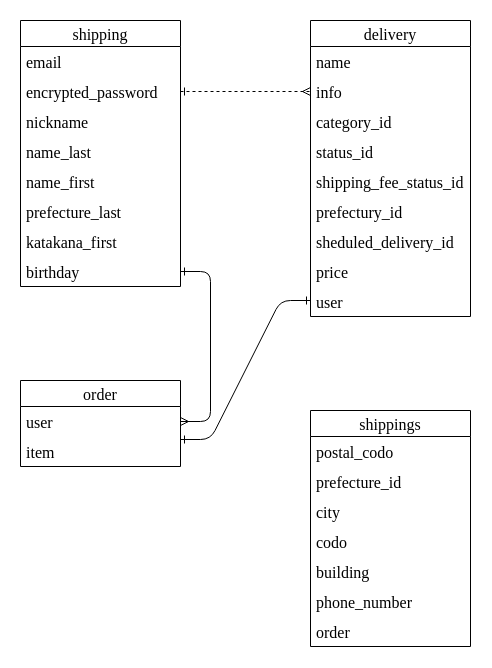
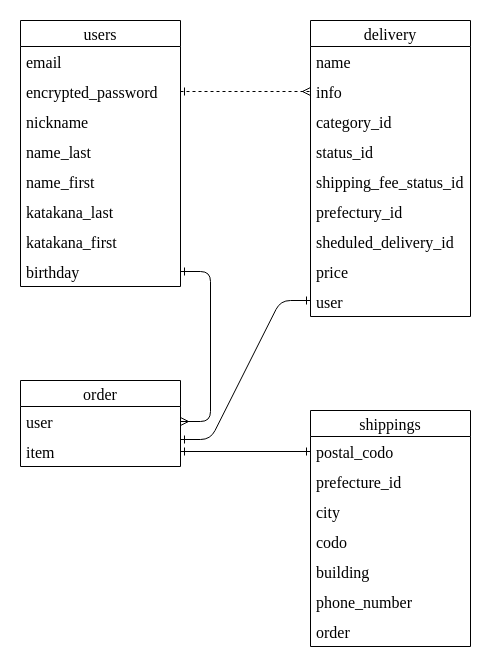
  <mxCell id="0" />
  <mxCell id="1" parent="0" />
- <mxCell id="2" value="shipping" style="swimlane;fontStyle=0;childLayout=stackLayout;horizontal=1;startSize=26;horizontalStack=0;resizeParent=1;resizeParentMax=0;resizeLast=0;collapsible=1;marginBottom=0;align=center;fontSize=16;fontFamily=Times New Roman;" vertex="1" parent="1"><mxGeometry x="20" y="20" width="160" height="266" as="geometry" /></mxCell>
+ <mxCell id="2" value="users" style="swimlane;fontStyle=0;childLayout=stackLayout;horizontal=1;startSize=26;horizontalStack=0;resizeParent=1;resizeParentMax=0;resizeLast=0;collapsible=1;marginBottom=0;align=center;fontSize=16;fontFamily=Times New Roman;" vertex="1" parent="1"><mxGeometry x="20" y="20" width="160" height="266" as="geometry" /></mxCell>
  <mxCell id="3" value="email" style="text;strokeColor=none;fillColor=none;spacingLeft=4;spacingRight=4;overflow=hidden;rotatable=0;points=[[0,0.5],[1,0.5]];portConstraint=eastwest;fontSize=16;fontFamily=Times New Roman;align=left;" vertex="1" parent="2"><mxGeometry y="26" width="160" height="30" as="geometry" /></mxCell>
  <mxCell id="4" value="encrypted_password" style="text;strokeColor=none;fillColor=none;spacingLeft=4;spacingRight=4;overflow=hidden;rotatable=0;points=[[0,0.5],[1,0.5]];portConstraint=eastwest;fontSize=16;fontFamily=Times New Roman;align=left;" vertex="1" parent="2"><mxGeometry y="56" width="160" height="30" as="geometry" /></mxCell>
  <mxCell id="5" value="nickname" style="text;strokeColor=none;fillColor=none;spacingLeft=4;spacingRight=4;overflow=hidden;rotatable=0;points=[[0,0.5],[1,0.5]];portConstraint=eastwest;fontSize=16;fontFamily=Times New Roman;align=left;" vertex="1" parent="2"><mxGeometry y="86" width="160" height="30" as="geometry" /></mxCell>
  <mxCell id="6" value="name_last" style="text;strokeColor=none;fillColor=none;spacingLeft=4;spacingRight=4;overflow=hidden;rotatable=0;points=[[0,0.5],[1,0.5]];portConstraint=eastwest;fontSize=16;fontFamily=Times New Roman;align=left;" vertex="1" parent="2"><mxGeometry y="116" width="160" height="30" as="geometry" /></mxCell>
  <mxCell id="7" value="name_first" style="text;strokeColor=none;fillColor=none;spacingLeft=4;spacingRight=4;overflow=hidden;rotatable=0;points=[[0,0.5],[1,0.5]];portConstraint=eastwest;fontSize=16;fontFamily=Times New Roman;align=left;" vertex="1" parent="2"><mxGeometry y="146" width="160" height="30" as="geometry" /></mxCell>
- <mxCell id="8" value="prefecture_last" style="text;strokeColor=none;fillColor=none;spacingLeft=4;spacingRight=4;overflow=hidden;rotatable=0;points=[[0,0.5],[1,0.5]];portConstraint=eastwest;fontSize=16;fontFamily=Times New Roman;align=left;" vertex="1" parent="2"><mxGeometry y="176" width="160" height="30" as="geometry" /></mxCell>
+ <mxCell id="8" value="katakana_last" style="text;strokeColor=none;fillColor=none;spacingLeft=4;spacingRight=4;overflow=hidden;rotatable=0;points=[[0,0.5],[1,0.5]];portConstraint=eastwest;fontSize=16;fontFamily=Times New Roman;align=left;" vertex="1" parent="2"><mxGeometry y="176" width="160" height="30" as="geometry" /></mxCell>
  <mxCell id="9" value="katakana_first" style="text;strokeColor=none;fillColor=none;spacingLeft=4;spacingRight=4;overflow=hidden;rotatable=0;points=[[0,0.5],[1,0.5]];portConstraint=eastwest;fontSize=16;fontFamily=Times New Roman;align=left;" vertex="1" parent="2"><mxGeometry y="206" width="160" height="30" as="geometry" /></mxCell>
  <mxCell id="10" value="birthday" style="text;strokeColor=none;fillColor=none;spacingLeft=4;spacingRight=4;overflow=hidden;rotatable=0;points=[[0,0.5],[1,0.5]];portConstraint=eastwest;fontSize=16;fontFamily=Times New Roman;align=left;" vertex="1" parent="2"><mxGeometry y="236" width="160" height="30" as="geometry" /></mxCell>
  <mxCell id="11" value="delivery" style="swimlane;fontStyle=0;childLayout=stackLayout;horizontal=1;startSize=26;horizontalStack=0;resizeParent=1;resizeParentMax=0;resizeLast=0;collapsible=1;marginBottom=0;align=center;fontSize=16;fontFamily=Times New Roman;" vertex="1" parent="1"><mxGeometry x="310" y="20" width="160" height="296" as="geometry" /></mxCell>
  <mxCell id="12" value="name" style="text;strokeColor=none;fillColor=none;spacingLeft=4;spacingRight=4;overflow=hidden;rotatable=0;points=[[0,0.5],[1,0.5]];portConstraint=eastwest;fontSize=16;fontFamily=Times New Roman;" vertex="1" parent="11"><mxGeometry y="26" width="160" height="30" as="geometry" /></mxCell>
  <mxCell id="13" value="info" style="text;strokeColor=none;fillColor=none;spacingLeft=4;spacingRight=4;overflow=hidden;rotatable=0;points=[[0,0.5],[1,0.5]];portConstraint=eastwest;fontSize=16;fontFamily=Times New Roman;" vertex="1" parent="11"><mxGeometry y="56" width="160" height="30" as="geometry" /></mxCell>
  <mxCell id="14" value="category_id" style="text;strokeColor=none;fillColor=none;spacingLeft=4;spacingRight=4;overflow=hidden;rotatable=0;points=[[0,0.5],[1,0.5]];portConstraint=eastwest;fontSize=16;fontFamily=Times New Roman;" vertex="1" parent="11"><mxGeometry y="86" width="160" height="30" as="geometry" /></mxCell>
  <mxCell id="15" value="status_id" style="text;strokeColor=none;fillColor=none;spacingLeft=4;spacingRight=4;overflow=hidden;rotatable=0;points=[[0,0.5],[1,0.5]];portConstraint=eastwest;fontSize=16;fontFamily=Times New Roman;" vertex="1" parent="11"><mxGeometry y="116" width="160" height="30" as="geometry" /></mxCell>
  <mxCell id="16" value="shipping_fee_status_id" style="text;strokeColor=none;fillColor=none;spacingLeft=4;spacingRight=4;overflow=hidden;rotatable=0;points=[[0,0.5],[1,0.5]];portConstraint=eastwest;fontSize=16;fontFamily=Times New Roman;" vertex="1" parent="11"><mxGeometry y="146" width="160" height="30" as="geometry" /></mxCell>
  <mxCell id="17" value="prefectury_id" style="text;strokeColor=none;fillColor=none;spacingLeft=4;spacingRight=4;overflow=hidden;rotatable=0;points=[[0,0.5],[1,0.5]];portConstraint=eastwest;fontSize=16;fontFamily=Times New Roman;" vertex="1" parent="11"><mxGeometry y="176" width="160" height="30" as="geometry" /></mxCell>
  <mxCell id="18" value="sheduled_delivery_id" style="text;strokeColor=none;fillColor=none;spacingLeft=4;spacingRight=4;overflow=hidden;rotatable=0;points=[[0,0.5],[1,0.5]];portConstraint=eastwest;fontSize=16;fontFamily=Times New Roman;" vertex="1" parent="11"><mxGeometry y="206" width="160" height="30" as="geometry" /></mxCell>
  <mxCell id="19" value="price" style="text;strokeColor=none;fillColor=none;spacingLeft=4;spacingRight=4;overflow=hidden;rotatable=0;points=[[0,0.5],[1,0.5]];portConstraint=eastwest;fontSize=16;fontFamily=Times New Roman;" vertex="1" parent="11"><mxGeometry y="236" width="160" height="30" as="geometry" /></mxCell>
  <mxCell id="20" value="user" style="text;strokeColor=none;fillColor=none;spacingLeft=4;spacingRight=4;overflow=hidden;rotatable=0;points=[[0,0.5],[1,0.5]];portConstraint=eastwest;fontSize=16;fontFamily=Times New Roman;" vertex="1" parent="11"><mxGeometry y="266" width="160" height="30" as="geometry" /></mxCell>
  <mxCell id="21" style="edgeStyle=none;html=1;exitX=1;exitY=0.5;exitDx=0;exitDy=0;entryX=0;entryY=0.5;entryDx=0;entryDy=0;fontFamily=Times New Roman;fontSize=16;startArrow=ERone;startFill=0;endArrow=ERmany;endFill=0;targetPerimeterSpacing=6;strokeWidth=1;dashed=1;" edge="1" parent="1" source="4" target="13"><mxGeometry relative="1" as="geometry" /></mxCell>
  <mxCell id="22" value="order" style="swimlane;fontStyle=0;childLayout=stackLayout;horizontal=1;startSize=26;horizontalStack=0;resizeParent=1;resizeParentMax=0;resizeLast=0;collapsible=1;marginBottom=0;align=center;fontSize=16;fontFamily=Times New Roman;" vertex="1" parent="1"><mxGeometry x="20" y="380" width="160" height="86" as="geometry" /></mxCell>
  <mxCell id="23" value="user" style="text;strokeColor=none;fillColor=none;spacingLeft=4;spacingRight=4;overflow=hidden;rotatable=0;points=[[0,0.5],[1,0.5]];portConstraint=eastwest;fontSize=16;fontFamily=Times New Roman;" vertex="1" parent="22"><mxGeometry y="26" width="160" height="30" as="geometry" /></mxCell>
  <mxCell id="24" value="item" style="text;strokeColor=none;fillColor=none;spacingLeft=4;spacingRight=4;overflow=hidden;rotatable=0;points=[[0,0.5],[1,0.5]];portConstraint=eastwest;fontSize=16;fontFamily=Times New Roman;" vertex="1" parent="22"><mxGeometry y="56" width="160" height="30" as="geometry" /></mxCell>
  <mxCell id="25" value="" style="edgeStyle=entityRelationEdgeStyle;fontSize=12;html=1;endArrow=ERone;endFill=1;strokeWidth=1;fontFamily=Times New Roman;targetPerimeterSpacing=6;exitX=1;exitY=0.5;exitDx=0;exitDy=0;entryX=1;entryY=0.5;entryDx=0;entryDy=0;startArrow=ERmany;startFill=0;" edge="1" parent="1" source="23" target="10"><mxGeometry width="100" height="100" relative="1" as="geometry"><mxPoint x="140" y="400" as="sourcePoint" /><mxPoint x="210" y="310" as="targetPoint" /></mxGeometry></mxCell>
  <mxCell id="26" value="shippings" style="swimlane;fontStyle=0;childLayout=stackLayout;horizontal=1;startSize=26;horizontalStack=0;resizeParent=1;resizeParentMax=0;resizeLast=0;collapsible=1;marginBottom=0;align=center;fontSize=16;fontFamily=Times New Roman;" vertex="1" parent="1"><mxGeometry x="310" y="410" width="160" height="236" as="geometry" /></mxCell>
  <mxCell id="27" value="postal_codo" style="text;strokeColor=none;fillColor=none;spacingLeft=4;spacingRight=4;overflow=hidden;rotatable=0;points=[[0,0.5],[1,0.5]];portConstraint=eastwest;fontSize=16;fontFamily=Times New Roman;" vertex="1" parent="26"><mxGeometry y="26" width="160" height="30" as="geometry" /></mxCell>
  <mxCell id="28" value="prefecture_id" style="text;strokeColor=none;fillColor=none;spacingLeft=4;spacingRight=4;overflow=hidden;rotatable=0;points=[[0,0.5],[1,0.5]];portConstraint=eastwest;fontSize=16;fontFamily=Times New Roman;" vertex="1" parent="26"><mxGeometry y="56" width="160" height="30" as="geometry" /></mxCell>
  <mxCell id="29" value="city" style="text;strokeColor=none;fillColor=none;spacingLeft=4;spacingRight=4;overflow=hidden;rotatable=0;points=[[0,0.5],[1,0.5]];portConstraint=eastwest;fontSize=16;fontFamily=Times New Roman;" vertex="1" parent="26"><mxGeometry y="86" width="160" height="30" as="geometry" /></mxCell>
  <mxCell id="30" value="codo" style="text;strokeColor=none;fillColor=none;spacingLeft=4;spacingRight=4;overflow=hidden;rotatable=0;points=[[0,0.5],[1,0.5]];portConstraint=eastwest;fontSize=16;fontFamily=Times New Roman;" vertex="1" parent="26"><mxGeometry y="116" width="160" height="30" as="geometry" /></mxCell>
  <mxCell id="31" value="building" style="text;strokeColor=none;fillColor=none;spacingLeft=4;spacingRight=4;overflow=hidden;rotatable=0;points=[[0,0.5],[1,0.5]];portConstraint=eastwest;fontSize=16;fontFamily=Times New Roman;" vertex="1" parent="26"><mxGeometry y="146" width="160" height="30" as="geometry" /></mxCell>
  <mxCell id="32" value="phone_number" style="text;strokeColor=none;fillColor=none;spacingLeft=4;spacingRight=4;overflow=hidden;rotatable=0;points=[[0,0.5],[1,0.5]];portConstraint=eastwest;fontSize=16;fontFamily=Times New Roman;" vertex="1" parent="26"><mxGeometry y="176" width="160" height="30" as="geometry" /></mxCell>
  <mxCell id="33" value="order" style="text;strokeColor=none;fillColor=none;spacingLeft=4;spacingRight=4;overflow=hidden;rotatable=0;points=[[0,0.5],[1,0.5]];portConstraint=eastwest;fontSize=16;fontFamily=Times New Roman;" vertex="1" parent="26"><mxGeometry y="206" width="160" height="30" as="geometry" /></mxCell>
+ <mxCell id="34" style="edgeStyle=none;html=1;exitX=1;exitY=0.5;exitDx=0;exitDy=0;entryX=0;entryY=0.5;entryDx=0;entryDy=0;strokeWidth=1;fontFamily=Times New Roman;fontSize=16;startArrow=ERone;startFill=0;endArrow=ERone;endFill=0;targetPerimeterSpacing=6;" edge="1" parent="1" source="24" target="27"><mxGeometry relative="1" as="geometry" /></mxCell>
  <mxCell id="35" value="" style="edgeStyle=entityRelationEdgeStyle;fontSize=12;html=1;endArrow=ERone;endFill=1;strokeWidth=1;fontFamily=Times New Roman;targetPerimeterSpacing=6;startArrow=ERone;startFill=0;" edge="1" parent="1"><mxGeometry width="100" height="100" relative="1" as="geometry"><mxPoint x="180" y="439" as="sourcePoint" /><mxPoint x="310" y="300" as="targetPoint" /></mxGeometry></mxCell>
